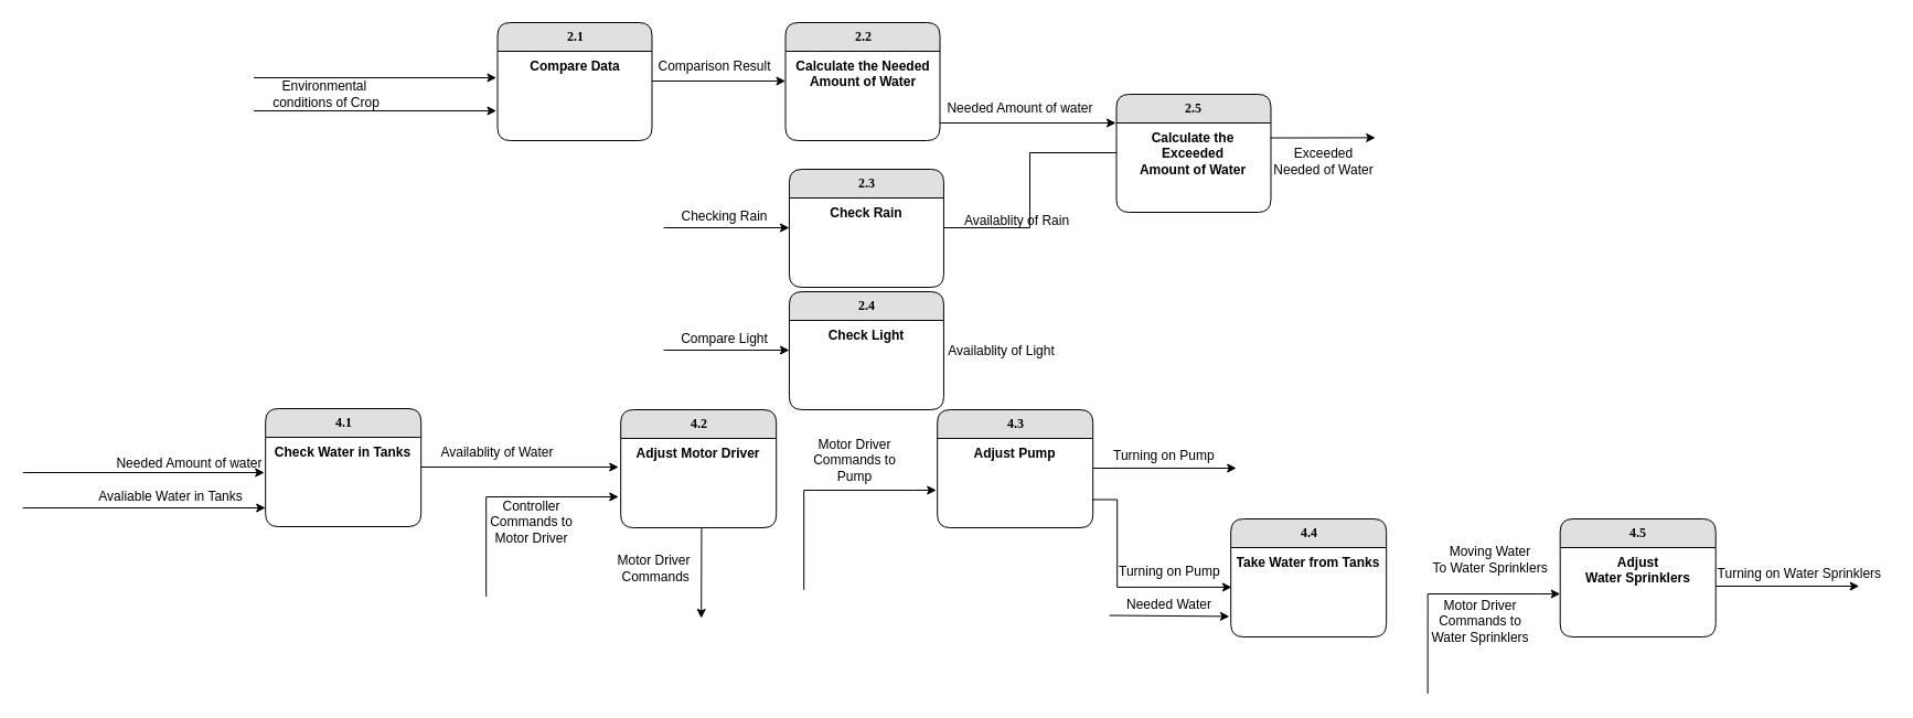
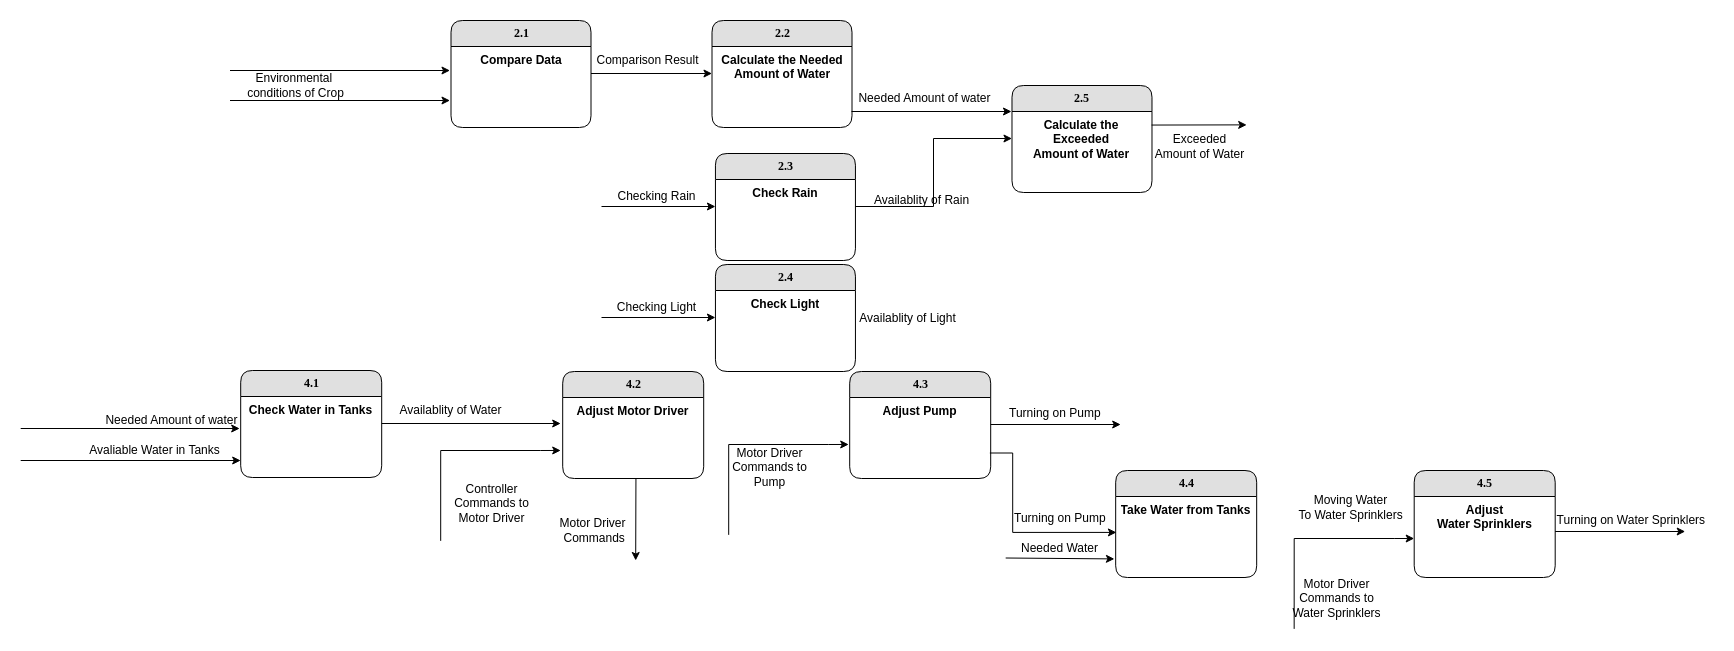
  <mxCell id="0" />
  <mxCell id="1" parent="0" />
  <mxCell id="2" value="2.1" style="swimlane;html=1;fontStyle=1;childLayout=stackLayout;horizontal=1;startSize=26;fillColor=#e0e0e0;horizontalStack=0;resizeParent=1;resizeLast=0;collapsible=1;marginBottom=0;swimlaneFillColor=#ffffff;align=center;rounded=1;shadow=0;comic=0;labelBackgroundColor=none;strokeWidth=1;fontFamily=Verdana;fontSize=12" parent="1" vertex="1"><mxGeometry x="450.5" y="20" width="140" height="107" as="geometry" /></mxCell>
  <mxCell id="3" value="Compare Data" style="text;html=1;strokeColor=none;fillColor=none;spacingLeft=4;spacingRight=4;whiteSpace=wrap;overflow=hidden;rotatable=0;points=[[0,0.5],[1,0.5]];portConstraint=eastwest;align=center;fontStyle=1" parent="2" vertex="1"><mxGeometry y="26" width="140" height="54" as="geometry" /></mxCell>
  <mxCell id="4" value="" style="endArrow=classic;html=1;rounded=0;" parent="1" edge="1"><mxGeometry width="50" height="50" relative="1" as="geometry"><mxPoint x="229.5" y="70" as="sourcePoint" /><mxPoint x="449.5" y="70" as="targetPoint" /></mxGeometry></mxCell>
  <mxCell id="5" value="" style="endArrow=classic;html=1;rounded=0;" parent="1" edge="1"><mxGeometry width="50" height="50" relative="1" as="geometry"><mxPoint x="229.5" y="100" as="sourcePoint" /><mxPoint x="449.5" y="100" as="targetPoint" /></mxGeometry></mxCell>
  <mxCell id="6" value="&lt;div&gt;&lt;div&gt;Environmental&amp;nbsp;&lt;/div&gt;&lt;div&gt;conditions&amp;nbsp;&lt;span style=&quot;background-color: initial;&quot;&gt;of Crop&lt;/span&gt;&lt;/div&gt;&lt;/div&gt;" style="text;html=1;align=center;verticalAlign=middle;resizable=0;points=[];autosize=1;strokeColor=none;fillColor=none;" parent="1" vertex="1"><mxGeometry x="239.5" y="70" width="110" height="30" as="geometry" /></mxCell>
  <mxCell id="7" value="" style="endArrow=classic;html=1;rounded=0;exitX=1;exitY=0.5;exitDx=0;exitDy=0;" parent="1" source="3" edge="1"><mxGeometry width="50" height="50" relative="1" as="geometry"><mxPoint x="561.5" y="10" as="sourcePoint" /><mxPoint x="711.5" y="73" as="targetPoint" /></mxGeometry></mxCell>
  <mxCell id="8" value="Comparison Result" style="text;html=1;align=center;verticalAlign=middle;resizable=0;points=[];autosize=1;strokeColor=none;fillColor=none;" parent="1" vertex="1"><mxGeometry x="586.5" y="50" width="120" height="20" as="geometry" /></mxCell>
  <mxCell id="9" value="2.2" style="swimlane;html=1;fontStyle=1;childLayout=stackLayout;horizontal=1;startSize=26;fillColor=#e0e0e0;horizontalStack=0;resizeParent=1;resizeLast=0;collapsible=1;marginBottom=0;swimlaneFillColor=#ffffff;align=center;rounded=1;shadow=0;comic=0;labelBackgroundColor=none;strokeWidth=1;fontFamily=Verdana;fontSize=12" parent="1" vertex="1"><mxGeometry x="711.5" y="20" width="140" height="107" as="geometry" /></mxCell>
  <mxCell id="10" value="Calculate the Needed&lt;br&gt;Amount of Water" style="text;html=1;strokeColor=none;fillColor=none;spacingLeft=4;spacingRight=4;whiteSpace=wrap;overflow=hidden;rotatable=0;points=[[0,0.5],[1,0.5]];portConstraint=eastwest;align=center;fontStyle=1" parent="9" vertex="1"><mxGeometry y="26" width="140" height="54" as="geometry" /></mxCell>
  <mxCell id="11" value="4.1" style="swimlane;html=1;fontStyle=1;childLayout=stackLayout;horizontal=1;startSize=26;fillColor=#e0e0e0;horizontalStack=0;resizeParent=1;resizeLast=0;collapsible=1;marginBottom=0;swimlaneFillColor=#ffffff;align=center;rounded=1;shadow=0;comic=0;labelBackgroundColor=none;strokeWidth=1;fontFamily=Verdana;fontSize=12" parent="1" vertex="1"><mxGeometry x="240.19" y="370" width="141" height="107" as="geometry" /></mxCell>
  <mxCell id="12" value="Check Water in Tanks" style="text;html=1;strokeColor=none;fillColor=none;spacingLeft=4;spacingRight=4;whiteSpace=wrap;overflow=hidden;rotatable=0;points=[[0,0.5],[1,0.5]];portConstraint=eastwest;align=center;fontStyle=1" parent="11" vertex="1"><mxGeometry y="26" width="141" height="54" as="geometry" /></mxCell>
  <mxCell id="13" value="" style="endArrow=classic;html=1;rounded=0;" parent="1" edge="1"><mxGeometry width="50" height="50" relative="1" as="geometry"><mxPoint x="20.19" y="460" as="sourcePoint" /><mxPoint x="240.19" y="460" as="targetPoint" /></mxGeometry></mxCell>
  <mxCell id="14" value="Avaliable Water in Tanks" style="text;html=1;align=center;verticalAlign=middle;resizable=0;points=[];autosize=1;strokeColor=none;fillColor=none;" parent="1" vertex="1"><mxGeometry x="79.19" y="440" width="150" height="20" as="geometry" /></mxCell>
  <mxCell id="15" value="" style="endArrow=classic;html=1;rounded=0;entryX=0;entryY=0.5;entryDx=0;entryDy=0;" parent="1" edge="1"><mxGeometry width="50" height="50" relative="1" as="geometry"><mxPoint x="20.19" y="428" as="sourcePoint" /><mxPoint x="239.19" y="428" as="targetPoint" /></mxGeometry></mxCell>
  <mxCell id="16" value="Needed Amount of&amp;nbsp;water" style="text;html=1;align=center;verticalAlign=middle;resizable=0;points=[];autosize=1;strokeColor=none;fillColor=none;" parent="1" vertex="1"><mxGeometry x="96.19" y="410" width="150" height="20" as="geometry" /></mxCell>
  <mxCell id="17" value="" style="endArrow=classic;html=1;rounded=0;exitX=1;exitY=0.5;exitDx=0;exitDy=0;" parent="1" source="12" edge="1"><mxGeometry width="50" height="50" relative="1" as="geometry"><mxPoint x="700.19" y="250" as="sourcePoint" /><mxPoint x="560.19" y="423" as="targetPoint" /></mxGeometry></mxCell>
  <mxCell id="18" value="Availablity of Water" style="text;html=1;align=center;verticalAlign=middle;resizable=0;points=[];autosize=1;strokeColor=none;fillColor=none;" parent="1" vertex="1"><mxGeometry x="390.19" y="400" width="120" height="20" as="geometry" /></mxCell>
  <mxCell id="19" value="4.2" style="swimlane;html=1;fontStyle=1;childLayout=stackLayout;horizontal=1;startSize=26;fillColor=#e0e0e0;horizontalStack=0;resizeParent=1;resizeLast=0;collapsible=1;marginBottom=0;swimlaneFillColor=#ffffff;align=center;rounded=1;shadow=0;comic=0;labelBackgroundColor=none;strokeWidth=1;fontFamily=Verdana;fontSize=12" parent="1" vertex="1"><mxGeometry x="562.19" y="371" width="141" height="107" as="geometry" /></mxCell>
  <mxCell id="20" value="Adjust Motor Driver" style="text;html=1;strokeColor=none;fillColor=none;spacingLeft=4;spacingRight=4;whiteSpace=wrap;overflow=hidden;rotatable=0;points=[[0,0.5],[1,0.5]];portConstraint=eastwest;align=center;fontStyle=1" parent="19" vertex="1"><mxGeometry y="26" width="141" height="54" as="geometry" /></mxCell>
  <mxCell id="21" value="" style="endArrow=classic;html=1;rounded=0;entryX=0.25;entryY=1;entryDx=0;entryDy=0;" parent="1" edge="1"><mxGeometry width="50" height="50" relative="1" as="geometry"><mxPoint x="635.44" y="478" as="sourcePoint" /><mxPoint x="635.19" y="560" as="targetPoint" /></mxGeometry></mxCell>
- <mxCell id="22" value="Motor Driver&lt;br&gt;&amp;nbsp;Commands" style="text;html=1;align=center;verticalAlign=middle;resizable=0;points=[];autosize=1;strokeColor=none;fillColor=none;" parent="1" vertex="1"><mxGeometry x="552.19" y="500" width="80" height="30" as="geometry" /></mxCell>
+ <mxCell id="22" value="Motor Driver&lt;br&gt;&amp;nbsp;Commands" style="text;html=1;align=center;verticalAlign=middle;resizable=0;points=[];autosize=1;strokeColor=none;fillColor=none;" parent="1" vertex="1"><mxGeometry x="552.19" y="515" width="80" height="30" as="geometry" /></mxCell>
  <mxCell id="23" value="" style="endArrow=classic;html=1;rounded=0;entryX=-0.014;entryY=0.981;entryDx=0;entryDy=0;entryPerimeter=0;edgeStyle=orthogonalEdgeStyle;" parent="1" target="20" edge="1"><mxGeometry width="50" height="50" relative="1" as="geometry"><mxPoint x="440.19" y="540.356" as="sourcePoint" /><mxPoint x="542.19" y="451.25" as="targetPoint" /><Array as="points"><mxPoint x="540.19" y="450" /><mxPoint x="540.19" y="450" /></Array></mxGeometry></mxCell>
- <mxCell id="24" value="Controller &lt;br&gt;Commands to &lt;br&gt;Motor Driver" style="text;html=1;align=center;verticalAlign=middle;resizable=0;points=[];autosize=1;strokeColor=none;fillColor=none;" parent="1" vertex="1"><mxGeometry x="436.19" y="448" width="90" height="50" as="geometry" /></mxCell>
+ <mxCell id="24" value="Controller &lt;br&gt;Commands to &lt;br&gt;Motor Driver" style="text;html=1;align=center;verticalAlign=middle;resizable=0;points=[];autosize=1;strokeColor=none;fillColor=none;" parent="1" vertex="1"><mxGeometry x="446.19" y="478" width="90" height="50" as="geometry" /></mxCell>
  <mxCell id="25" value="4.3" style="swimlane;html=1;fontStyle=1;childLayout=stackLayout;horizontal=1;startSize=26;fillColor=#e0e0e0;horizontalStack=0;resizeParent=1;resizeLast=0;collapsible=1;marginBottom=0;swimlaneFillColor=#ffffff;align=center;rounded=1;shadow=0;comic=0;labelBackgroundColor=none;strokeWidth=1;fontFamily=Verdana;fontSize=12" parent="1" vertex="1"><mxGeometry x="849.19" y="371" width="141" height="107" as="geometry" /></mxCell>
  <mxCell id="26" value="Adjust Pump" style="text;html=1;strokeColor=none;fillColor=none;spacingLeft=4;spacingRight=4;whiteSpace=wrap;overflow=hidden;rotatable=0;points=[[0,0.5],[1,0.5]];portConstraint=eastwest;align=center;fontStyle=1" parent="25" vertex="1"><mxGeometry y="26" width="141" height="54" as="geometry" /></mxCell>
  <mxCell id="27" value="" style="endArrow=classic;html=1;rounded=0;entryX=-0.014;entryY=0.981;entryDx=0;entryDy=0;entryPerimeter=0;edgeStyle=orthogonalEdgeStyle;" parent="1" edge="1"><mxGeometry width="50" height="50" relative="1" as="geometry"><mxPoint x="728.19" y="534.356" as="sourcePoint" /><mxPoint x="848.216" y="443.974" as="targetPoint" /><Array as="points"><mxPoint x="828.19" y="444" /><mxPoint x="828.19" y="444" /></Array></mxGeometry></mxCell>
- <mxCell id="28" value="Motor Driver&lt;br&gt;Commands to&lt;br&gt;Pump" style="text;html=1;align=center;verticalAlign=middle;resizable=0;points=[];autosize=1;strokeColor=none;fillColor=none;" parent="1" vertex="1"><mxGeometry x="729.19" y="392" width="90" height="50" as="geometry" /></mxCell>
+ <mxCell id="28" value="Motor Driver&lt;br&gt;Commands to&lt;br&gt;Pump" style="text;html=1;align=center;verticalAlign=middle;resizable=0;points=[];autosize=1;strokeColor=none;fillColor=none;" parent="1" vertex="1"><mxGeometry x="724.19" y="442" width="90" height="50" as="geometry" /></mxCell>
  <mxCell id="29" value="" style="endArrow=classic;html=1;rounded=0;exitX=1;exitY=0.5;exitDx=0;exitDy=0;" parent="1" source="26" edge="1"><mxGeometry width="50" height="50" relative="1" as="geometry"><mxPoint x="840.19" y="290" as="sourcePoint" /><mxPoint x="1120.19" y="424" as="targetPoint" /></mxGeometry></mxCell>
  <mxCell id="30" value="&lt;span style=&quot;white-space: pre;&quot;&gt;&#09;&lt;/span&gt;Turning on Pump" style="text;html=1;align=center;verticalAlign=middle;resizable=0;points=[];autosize=1;strokeColor=none;fillColor=none;" parent="1" vertex="1"><mxGeometry x="976.19" y="403" width="130" height="20" as="geometry" /></mxCell>
  <mxCell id="31" value="4.5" style="swimlane;html=1;fontStyle=1;childLayout=stackLayout;horizontal=1;startSize=26;fillColor=#e0e0e0;horizontalStack=0;resizeParent=1;resizeLast=0;collapsible=1;marginBottom=0;swimlaneFillColor=#ffffff;align=center;rounded=1;shadow=0;comic=0;labelBackgroundColor=none;strokeWidth=1;fontFamily=Verdana;fontSize=12" parent="1" vertex="1"><mxGeometry x="1413.7" y="470" width="141" height="107" as="geometry" /></mxCell>
  <mxCell id="32" value="Adjust &lt;br&gt;Water Sprinklers" style="text;html=1;strokeColor=none;fillColor=none;spacingLeft=4;spacingRight=4;whiteSpace=wrap;overflow=hidden;rotatable=0;points=[[0,0.5],[1,0.5]];portConstraint=eastwest;align=center;fontStyle=1" parent="31" vertex="1"><mxGeometry y="26" width="141" height="54" as="geometry" /></mxCell>
  <mxCell id="33" value="" style="endArrow=classic;html=1;rounded=0;entryX=-0.014;entryY=0.981;entryDx=0;entryDy=0;entryPerimeter=0;edgeStyle=orthogonalEdgeStyle;" parent="1" edge="1"><mxGeometry width="50" height="50" relative="1" as="geometry"><mxPoint x="1293.67" y="628.386" as="sourcePoint" /><mxPoint x="1413.696" y="538.004" as="targetPoint" /><Array as="points"><mxPoint x="1393.67" y="538.03" /><mxPoint x="1393.67" y="538.03" /></Array></mxGeometry></mxCell>
- <mxCell id="34" value="Motor Driver&lt;br&gt;Commands to&lt;br&gt;&lt;span style=&quot;&quot;&gt;Water Sprinklers&lt;/span&gt;" style="text;html=1;align=center;verticalAlign=middle;resizable=0;points=[];autosize=1;strokeColor=none;fillColor=none;" parent="1" vertex="1"><mxGeometry x="1290.7" y="538" width="100" height="50" as="geometry" /></mxCell>
+ <mxCell id="34" value="Motor Driver&lt;br&gt;Commands to&lt;br&gt;&lt;span style=&quot;&quot;&gt;Water Sprinklers&lt;/span&gt;" style="text;html=1;align=center;verticalAlign=middle;resizable=0;points=[];autosize=1;strokeColor=none;fillColor=none;" parent="1" vertex="1"><mxGeometry x="1285.7" y="573" width="100" height="50" as="geometry" /></mxCell>
  <mxCell id="35" value="4.4" style="swimlane;html=1;fontStyle=1;childLayout=stackLayout;horizontal=1;startSize=26;fillColor=#e0e0e0;horizontalStack=0;resizeParent=1;resizeLast=0;collapsible=1;marginBottom=0;swimlaneFillColor=#ffffff;align=center;rounded=1;shadow=0;comic=0;labelBackgroundColor=none;strokeWidth=1;fontFamily=Verdana;fontSize=12" parent="1" vertex="1"><mxGeometry x="1115.18" y="470" width="141" height="107" as="geometry" /></mxCell>
  <mxCell id="36" value="Take Water from Tanks" style="text;html=1;strokeColor=none;fillColor=none;spacingLeft=4;spacingRight=4;whiteSpace=wrap;overflow=hidden;rotatable=0;points=[[0,0.5],[1,0.5]];portConstraint=eastwest;align=center;fontStyle=1" parent="35" vertex="1"><mxGeometry y="26" width="141" height="54" as="geometry" /></mxCell>
  <mxCell id="37" value="" style="endArrow=classic;html=1;rounded=0;entryX=-0.009;entryY=0.665;entryDx=0;entryDy=0;entryPerimeter=0;exitX=0.98;exitY=1.028;exitDx=0;exitDy=0;exitPerimeter=0;edgeStyle=elbowEdgeStyle;" parent="1" edge="1"><mxGeometry width="50" height="50" relative="1" as="geometry"><mxPoint x="989.37" y="452.512" as="sourcePoint" /><mxPoint x="1115.911" y="531.91" as="targetPoint" /><Array as="points"><mxPoint x="1012.19" y="500" /></Array></mxGeometry></mxCell>
  <mxCell id="38" value="" style="endArrow=classic;html=1;rounded=0;entryX=-0.009;entryY=0.665;entryDx=0;entryDy=0;entryPerimeter=0;" parent="1" edge="1"><mxGeometry width="50" height="50" relative="1" as="geometry"><mxPoint x="1005.18" y="557.5" as="sourcePoint" /><mxPoint x="1113.911" y="558.41" as="targetPoint" /></mxGeometry></mxCell>
  <mxCell id="39" value="Needed Water" style="text;html=1;align=center;verticalAlign=middle;resizable=0;points=[];autosize=1;strokeColor=none;fillColor=none;" parent="1" vertex="1"><mxGeometry x="1014.18" y="538" width="90" height="20" as="geometry" /></mxCell>
  <mxCell id="40" value="&lt;span style=&quot;white-space: pre;&quot;&gt;&#09;&lt;/span&gt;Turning on Pump" style="text;html=1;align=center;verticalAlign=middle;resizable=0;points=[];autosize=1;strokeColor=none;fillColor=none;" parent="1" vertex="1"><mxGeometry x="981.19" y="508" width="130" height="20" as="geometry" /></mxCell>
  <mxCell id="41" value="" style="endArrow=classic;html=1;rounded=0;exitX=1;exitY=0.5;exitDx=0;exitDy=0;" parent="1" edge="1"><mxGeometry width="50" height="50" relative="1" as="geometry"><mxPoint x="1554.7" y="531" as="sourcePoint" /><mxPoint x="1684.7" y="531" as="targetPoint" /></mxGeometry></mxCell>
  <mxCell id="42" value="&lt;span style=&quot;white-space: pre;&quot;&gt;&#09;&lt;/span&gt;Turning on Water Sprinklers" style="text;html=1;align=center;verticalAlign=middle;resizable=0;points=[];autosize=1;strokeColor=none;fillColor=none;" parent="1" vertex="1"><mxGeometry x="1521.7" y="510" width="190" height="20" as="geometry" /></mxCell>
  <mxCell id="43" value="Moving Water &lt;br&gt;To Water Sprinklers" style="text;html=1;align=center;verticalAlign=middle;resizable=0;points=[];autosize=1;strokeColor=none;fillColor=none;" parent="1" vertex="1"><mxGeometry x="1289.7" y="492" width="120" height="30" as="geometry" /></mxCell>
  <mxCell id="44" value="2.5" style="swimlane;html=1;fontStyle=1;childLayout=stackLayout;horizontal=1;startSize=26;fillColor=#e0e0e0;horizontalStack=0;resizeParent=1;resizeLast=0;collapsible=1;marginBottom=0;swimlaneFillColor=#ffffff;align=center;rounded=1;shadow=0;comic=0;labelBackgroundColor=none;strokeWidth=1;fontFamily=Verdana;fontSize=12" parent="1" vertex="1"><mxGeometry x="1011.49" y="85" width="140" height="107" as="geometry" /></mxCell>
  <mxCell id="45" value="Calculate the Exceeded&lt;br&gt;Amount of Water" style="text;html=1;strokeColor=none;fillColor=none;spacingLeft=4;spacingRight=4;whiteSpace=wrap;overflow=hidden;rotatable=0;points=[[0,0.5],[1,0.5]];portConstraint=eastwest;align=center;fontStyle=1" parent="44" vertex="1"><mxGeometry y="26" width="140" height="54" as="geometry" /></mxCell>
  <mxCell id="46" value="" style="endArrow=classic;html=1;rounded=0;exitX=1;exitY=0.5;exitDx=0;exitDy=0;" parent="1" edge="1"><mxGeometry width="50" height="50" relative="1" as="geometry"><mxPoint x="851" y="111" as="sourcePoint" /><mxPoint x="1011" y="111" as="targetPoint" /></mxGeometry></mxCell>
  <mxCell id="47" value="Needed Amount of water" style="text;html=1;align=center;verticalAlign=middle;resizable=0;points=[];autosize=1;strokeColor=none;fillColor=none;" parent="1" vertex="1"><mxGeometry x="849" y="88" width="150" height="20" as="geometry" /></mxCell>
  <mxCell id="48" value="" style="endArrow=classic;html=1;rounded=0;exitX=0.997;exitY=0.251;exitDx=0;exitDy=0;exitPerimeter=0;entryX=0.023;entryY=1.044;entryDx=0;entryDy=0;entryPerimeter=0;" parent="1" source="45" edge="1"><mxGeometry width="50" height="50" relative="1" as="geometry"><mxPoint x="1169.92" y="124.376" as="sourcePoint" /><mxPoint x="1246.183" y="124.376" as="targetPoint" /></mxGeometry></mxCell>
- <mxCell id="49" value="Exceeded &lt;br&gt;Needed of Water" style="text;html=1;align=center;verticalAlign=middle;resizable=0;points=[];autosize=1;strokeColor=none;fillColor=none;" parent="1" vertex="1"><mxGeometry x="1144" y="131" width="110" height="30" as="geometry" /></mxCell>
+ <mxCell id="49" value="Exceeded &lt;br&gt;Amount of Water" style="text;html=1;align=center;verticalAlign=middle;resizable=0;points=[];autosize=1;strokeColor=none;fillColor=none;" parent="1" vertex="1"><mxGeometry x="1144" y="131" width="110" height="30" as="geometry" /></mxCell>
  <mxCell id="50" value="2.3" style="swimlane;html=1;fontStyle=1;childLayout=stackLayout;horizontal=1;startSize=26;fillColor=#e0e0e0;horizontalStack=0;resizeParent=1;resizeLast=0;collapsible=1;marginBottom=0;swimlaneFillColor=#ffffff;align=center;rounded=1;shadow=0;comic=0;labelBackgroundColor=none;strokeWidth=1;fontFamily=Verdana;fontSize=12" parent="1" vertex="1"><mxGeometry x="714.94" y="153" width="140" height="107" as="geometry" /></mxCell>
  <mxCell id="51" value="Check Rain" style="text;html=1;strokeColor=none;fillColor=none;spacingLeft=4;spacingRight=4;whiteSpace=wrap;overflow=hidden;rotatable=0;points=[[0,0.5],[1,0.5]];portConstraint=eastwest;align=center;fontStyle=1" parent="50" vertex="1"><mxGeometry y="26" width="140" height="54" as="geometry" /></mxCell>
  <mxCell id="52" value="" style="endArrow=classic;html=1;rounded=0;entryX=0;entryY=0.5;entryDx=0;entryDy=0;" parent="1" target="51" edge="1"><mxGeometry width="50" height="50" relative="1" as="geometry"><mxPoint x="601" y="206" as="sourcePoint" /><mxPoint x="661" y="250" as="targetPoint" /></mxGeometry></mxCell>
  <mxCell id="53" value="Checking Rain" style="text;html=1;align=center;verticalAlign=middle;resizable=0;points=[];autosize=1;strokeColor=none;fillColor=none;" parent="1" vertex="1"><mxGeometry x="611" y="186" width="90" height="20" as="geometry" /></mxCell>
- <mxCell id="54" value="" style="endArrow=none;html=1;rounded=0;exitX=1;exitY=0.5;exitDx=0;exitDy=0;entryX=0;entryY=0.5;entryDx=0;entryDy=0;edgeStyle=elbowEdgeStyle;" parent="1" source="51" target="45" edge="1"><mxGeometry width="50" height="50" relative="1" as="geometry"><mxPoint x="611" y="270" as="sourcePoint" /><mxPoint x="661" y="220" as="targetPoint" /></mxGeometry></mxCell>
+ <mxCell id="54" value="" style="endArrow=classic;html=1;rounded=0;exitX=1;exitY=0.5;exitDx=0;exitDy=0;entryX=0;entryY=0.5;entryDx=0;entryDy=0;edgeStyle=elbowEdgeStyle;" parent="1" source="51" target="45" edge="1"><mxGeometry width="50" height="50" relative="1" as="geometry"><mxPoint x="611" y="270" as="sourcePoint" /><mxPoint x="661" y="220" as="targetPoint" /></mxGeometry></mxCell>
  <mxCell id="55" value="Availablity of Rain" style="text;html=1;align=center;verticalAlign=middle;resizable=0;points=[];autosize=1;strokeColor=none;fillColor=none;" parent="1" vertex="1"><mxGeometry x="866" y="190" width="110" height="20" as="geometry" /></mxCell>
  <mxCell id="56" value="2.4" style="swimlane;html=1;fontStyle=1;childLayout=stackLayout;horizontal=1;startSize=26;fillColor=#e0e0e0;horizontalStack=0;resizeParent=1;resizeLast=0;collapsible=1;marginBottom=0;swimlaneFillColor=#ffffff;align=center;rounded=1;shadow=0;comic=0;labelBackgroundColor=none;strokeWidth=1;fontFamily=Verdana;fontSize=12" parent="1" vertex="1"><mxGeometry x="714.94" y="264" width="140" height="107" as="geometry" /></mxCell>
  <mxCell id="57" value="Check Light" style="text;html=1;strokeColor=none;fillColor=none;spacingLeft=4;spacingRight=4;whiteSpace=wrap;overflow=hidden;rotatable=0;points=[[0,0.5],[1,0.5]];portConstraint=eastwest;align=center;fontStyle=1" parent="56" vertex="1"><mxGeometry y="26" width="140" height="54" as="geometry" /></mxCell>
  <mxCell id="58" value="" style="endArrow=classic;html=1;rounded=0;entryX=0;entryY=0.5;entryDx=0;entryDy=0;" parent="1" target="57" edge="1"><mxGeometry width="50" height="50" relative="1" as="geometry"><mxPoint x="601" y="317" as="sourcePoint" /><mxPoint x="661" y="361" as="targetPoint" /></mxGeometry></mxCell>
- <mxCell id="59" value="Compare Light" style="text;html=1;align=center;verticalAlign=middle;resizable=0;points=[];autosize=1;strokeColor=none;fillColor=none;" parent="1" vertex="1"><mxGeometry x="611" y="297" width="90" height="20" as="geometry" /></mxCell>
+ <mxCell id="59" value="Checking Light" style="text;html=1;align=center;verticalAlign=middle;resizable=0;points=[];autosize=1;strokeColor=none;fillColor=none;" parent="1" vertex="1"><mxGeometry x="611" y="297" width="90" height="20" as="geometry" /></mxCell>
  <mxCell id="60" value="Availablity of Light" style="text;html=1;align=center;verticalAlign=middle;resizable=0;points=[];autosize=1;strokeColor=none;fillColor=none;" parent="1" vertex="1"><mxGeometry x="851.5" y="307.5" width="110" height="20" as="geometry" /></mxCell>
